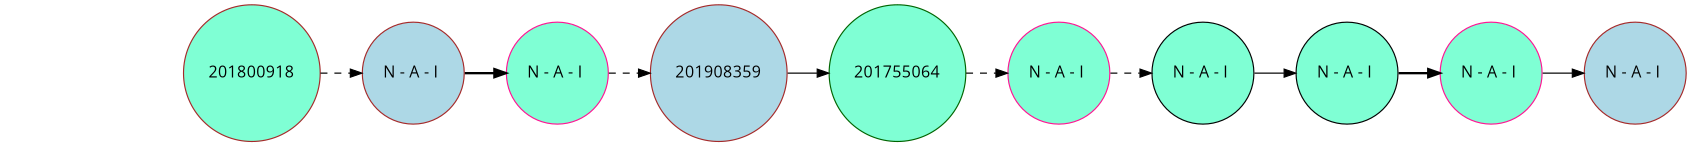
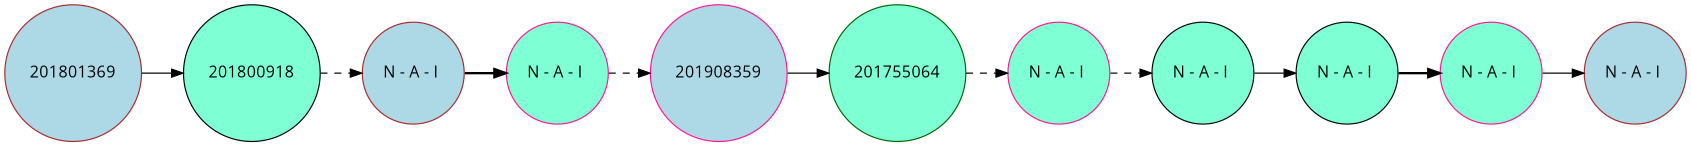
  digraph {
    fontname="Open Sans"
    rankdir=LR
    node [color=brown fillcolor=aquamarine fontname="Open Sans" shape=circle style=filled]
    edge [fontname="Open Sans" style=solid]
-   n2 [label=201800918]
+   n1 [fillcolor=lightblue label=201801369]
+   n2 [color=black label=201800918]
    n3 [fillcolor=lightblue label="N - A - I "]
    n4 [color=deeppink label="N - A - I "]
-   n5 [fillcolor=lightblue label=201908359]
+   n5 [color=deeppink fillcolor=lightblue label=201908359]
    n6 [color=darkgreen label=201755064]
    n7 [color=deeppink label="N - A - I "]
    n8 [color=black label="N - A - I "]
    n9 [color=black label="N - A - I "]
    n10 [color=deeppink label="N - A - I "]
    n11 [fillcolor=lightblue label="N - A - I "]
+   n1 -> n2
    n2 -> n3 [style=dashed]
    n3 -> n4 [style=bold]
    n4 -> n5 [style=dashed]
    n5 -> n6
    n6 -> n7 [style=dashed]
    n7 -> n8 [style=dashed]
    n8 -> n9
    n9 -> n10 [style=bold]
    n10 -> n11
  }
